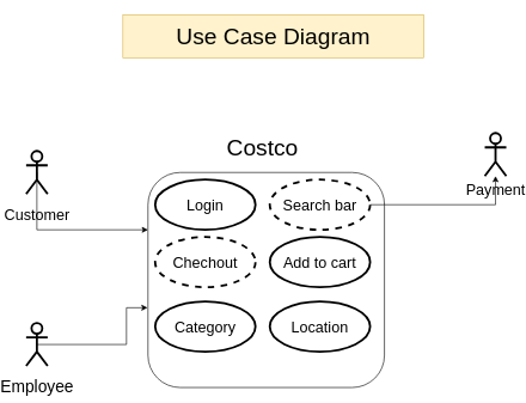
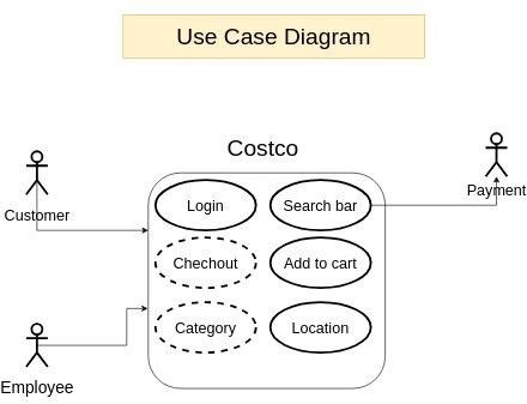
  <mxCell id="0" />
  <mxCell id="1" parent="0" />
  <mxCell id="2" value="" style="rounded=1;whiteSpace=wrap;html=1;" vertex="1" parent="1"><mxGeometry x="190" y="240" width="330" height="300" as="geometry" /></mxCell>
  <mxCell id="3" value="&lt;font style=&quot;font-size: 32px;&quot;&gt;Costco&lt;/font&gt;" style="text;html=1;strokeColor=none;fillColor=none;align=center;verticalAlign=middle;whiteSpace=wrap;rounded=0;" vertex="1" parent="1"><mxGeometry x="320" y="190" width="60" height="30" as="geometry" /></mxCell>
  <mxCell id="4" value="Use Case Diagram" style="rounded=0;whiteSpace=wrap;html=1;fontSize=32;fillColor=#fff2cc;strokeColor=#d6b656;" vertex="1" parent="1"><mxGeometry x="155" y="20" width="420" height="60" as="geometry" /></mxCell>
  <mxCell id="5" style="edgeStyle=orthogonalEdgeStyle;rounded=0;orthogonalLoop=1;jettySize=auto;html=1;exitX=0.5;exitY=0.5;exitDx=0;exitDy=0;exitPerimeter=0;fontSize=21;" edge="1" parent="1" source="6" target="2"><mxGeometry relative="1" as="geometry"><Array as="points"><mxPoint x="200" y="320" /><mxPoint x="200" y="320" /></Array></mxGeometry></mxCell>
  <mxCell id="6" value="&lt;font style=&quot;font-size: 21px;&quot;&gt;Customer&lt;/font&gt;" style="shape=umlActor;verticalLabelPosition=bottom;verticalAlign=top;html=1;outlineConnect=0;fontSize=32;strokeWidth=3;" vertex="1" parent="1"><mxGeometry x="20" y="210" width="30" height="60" as="geometry" /></mxCell>
  <mxCell id="7" style="edgeStyle=orthogonalEdgeStyle;rounded=0;orthogonalLoop=1;jettySize=auto;html=1;exitX=0.5;exitY=0.5;exitDx=0;exitDy=0;exitPerimeter=0;entryX=-0.002;entryY=0.629;entryDx=0;entryDy=0;entryPerimeter=0;fontSize=21;" edge="1" parent="1" source="8" target="2"><mxGeometry x="0.171" y="-31" relative="1" as="geometry"><Array as="points"><mxPoint x="160" y="480" /><mxPoint x="160" y="429" /></Array><mxPoint as="offset" /></mxGeometry></mxCell>
  <mxCell id="8" value="&lt;font style=&quot;font-size: 23px;&quot;&gt;Employee&lt;/font&gt;" style="shape=umlActor;verticalLabelPosition=bottom;verticalAlign=top;html=1;outlineConnect=0;fontSize=32;perimeterSpacing=6;strokeWidth=3;" vertex="1" parent="1"><mxGeometry x="20" y="450" width="30" height="60" as="geometry" /></mxCell>
- <mxCell id="9" value="Category" style="ellipse;whiteSpace=wrap;html=1;strokeWidth=3;fontSize=21;" vertex="1" parent="1"><mxGeometry x="200" y="420" width="140" height="70" as="geometry" /></mxCell>
+ <mxCell id="9" value="Category" style="ellipse;whiteSpace=wrap;html=1;strokeWidth=3;fontSize=21;dashed=1;" vertex="1" parent="1"><mxGeometry x="200" y="420" width="140" height="70" as="geometry" /></mxCell>
  <mxCell id="10" value="Login" style="ellipse;whiteSpace=wrap;html=1;strokeWidth=3;fontSize=21;" vertex="1" parent="1"><mxGeometry x="200" y="250" width="140" height="70" as="geometry" /></mxCell>
  <mxCell id="11" value="Chechout" style="ellipse;whiteSpace=wrap;html=1;strokeWidth=3;fontSize=21;dashed=1;" vertex="1" parent="1"><mxGeometry x="200" y="330" width="140" height="70" as="geometry" /></mxCell>
  <mxCell id="12" style="edgeStyle=orthogonalEdgeStyle;rounded=0;orthogonalLoop=1;jettySize=auto;html=1;exitX=1;exitY=0.5;exitDx=0;exitDy=0;fontSize=21;" edge="1" parent="1" source="13" target="16"><mxGeometry relative="1" as="geometry" /></mxCell>
- <mxCell id="13" value="Search bar" style="ellipse;whiteSpace=wrap;html=1;strokeWidth=3;fontSize=21;dashed=1;" vertex="1" parent="1"><mxGeometry x="360" y="250" width="140" height="70" as="geometry" /></mxCell>
+ <mxCell id="13" value="Search bar" style="ellipse;whiteSpace=wrap;html=1;strokeWidth=3;fontSize=21;" vertex="1" parent="1"><mxGeometry x="360" y="250" width="140" height="70" as="geometry" /></mxCell>
  <mxCell id="14" value="Add to cart" style="ellipse;whiteSpace=wrap;html=1;strokeWidth=3;fontSize=21;" vertex="1" parent="1"><mxGeometry x="360" y="330" width="140" height="70" as="geometry" /></mxCell>
  <mxCell id="15" value="Location" style="ellipse;whiteSpace=wrap;html=1;strokeWidth=3;fontSize=21;" vertex="1" parent="1"><mxGeometry x="360" y="420" width="140" height="70" as="geometry" /></mxCell>
  <mxCell id="16" value="Payment" style="shape=umlActor;verticalLabelPosition=bottom;verticalAlign=top;html=1;outlineConnect=0;strokeWidth=3;fontSize=21;" vertex="1" parent="1"><mxGeometry x="660" y="185" width="30" height="60" as="geometry" /></mxCell>
